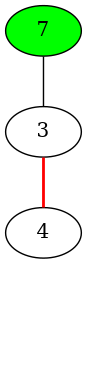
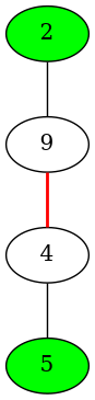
  graph {
-   3
+   3 [label=9]
    4
-   2 [fillcolor=green style=filled label=7]
+   2 [fillcolor=green style=filled]
+   5 [fillcolor=green style=filled]
    3 -- 4 [color=red style=bold]
+   4 -- 5
    2 -- 3
  }
